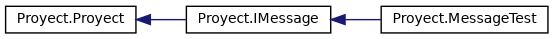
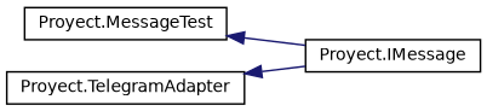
  digraph {
    rankdir=LR
    node [color=black fillcolor=white fontname=Helvetica fontsize=10 shape=record style=filled]
    edge [color=midnightblue dir=back fontname=Helvetica fontsize=10 labelfontname=Helvetica labelfontsize=10 style=solid]
    n1 [height=0.2 label="Proyect.IMessage" width=0.4]
    n2 [height=0.2 label="Proyect.MessageTest" width=0.4]
-   n3 [height=0.2 label="Proyect.Proyect" width=0.4]
-   n1 -> n2
+   n3 [height=0.2 label="Proyect.TelegramAdapter" width=0.4]
+   n2 -> n1
    n3 -> n1
  }
